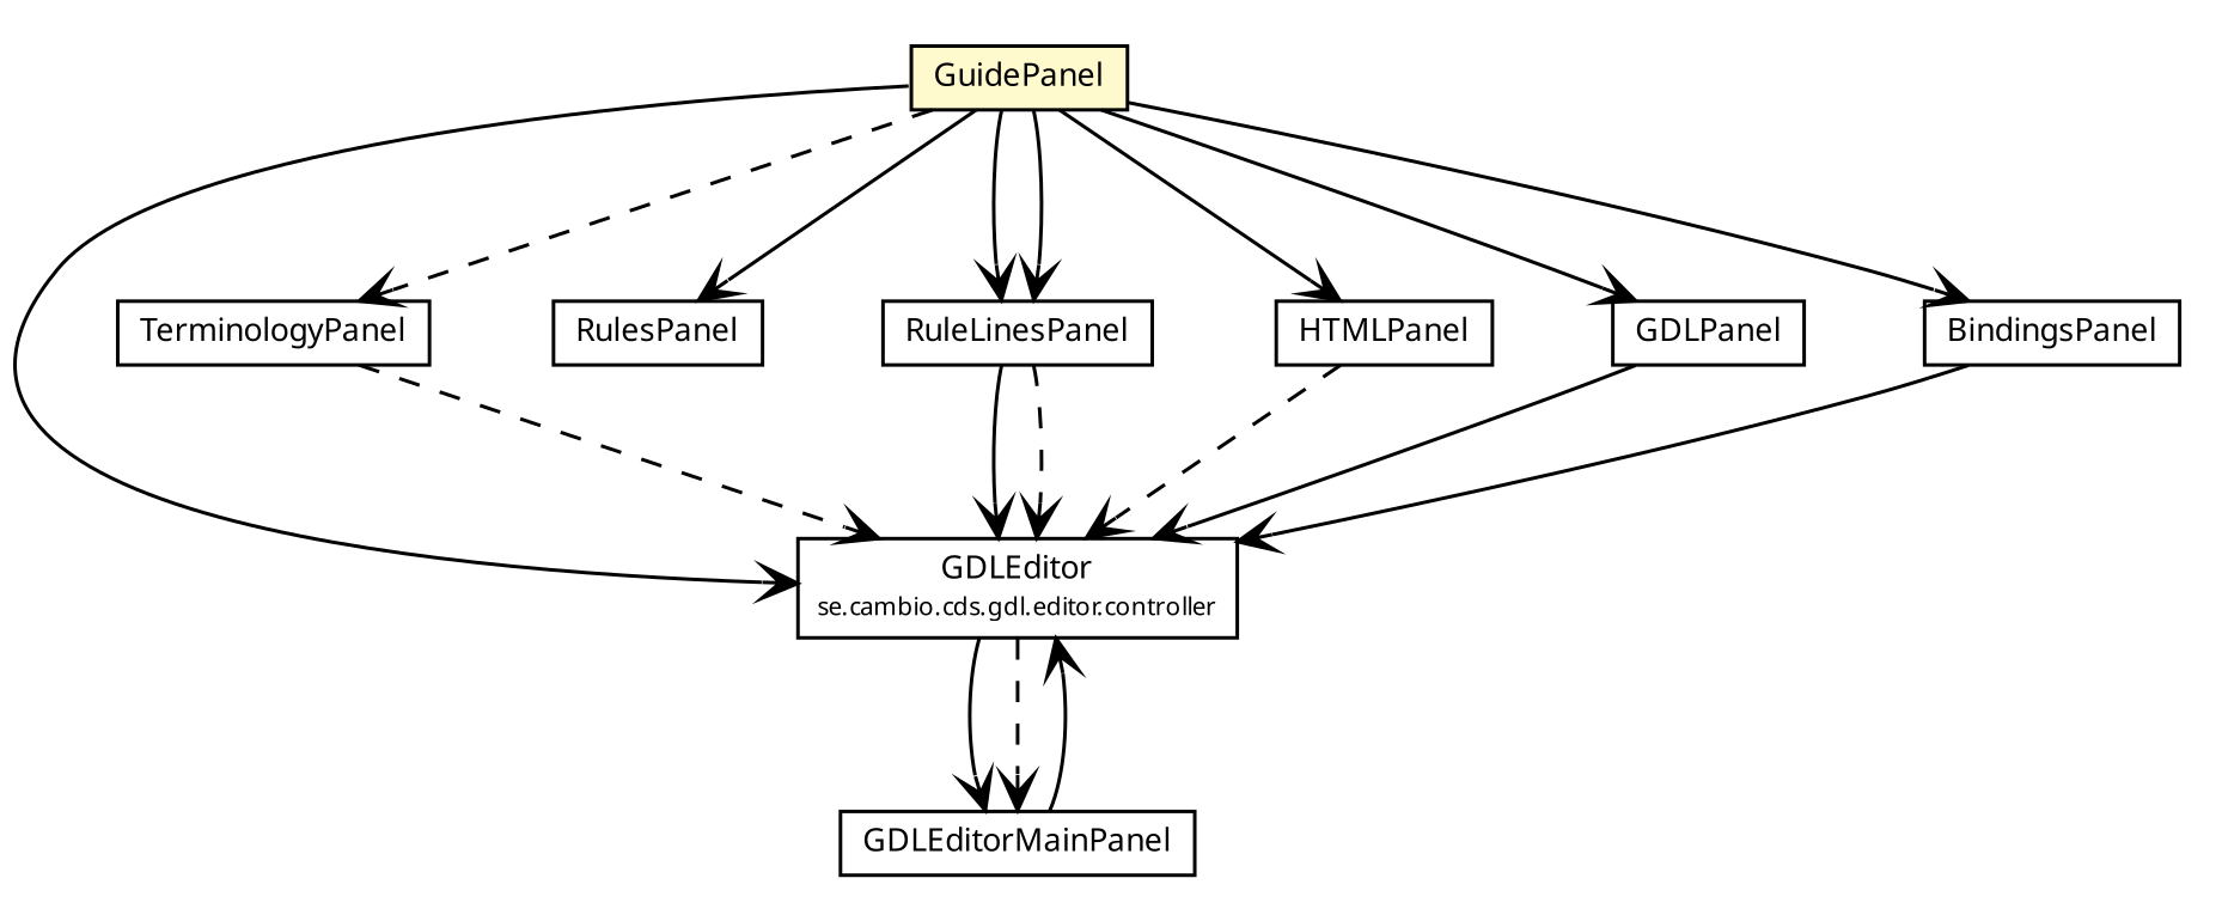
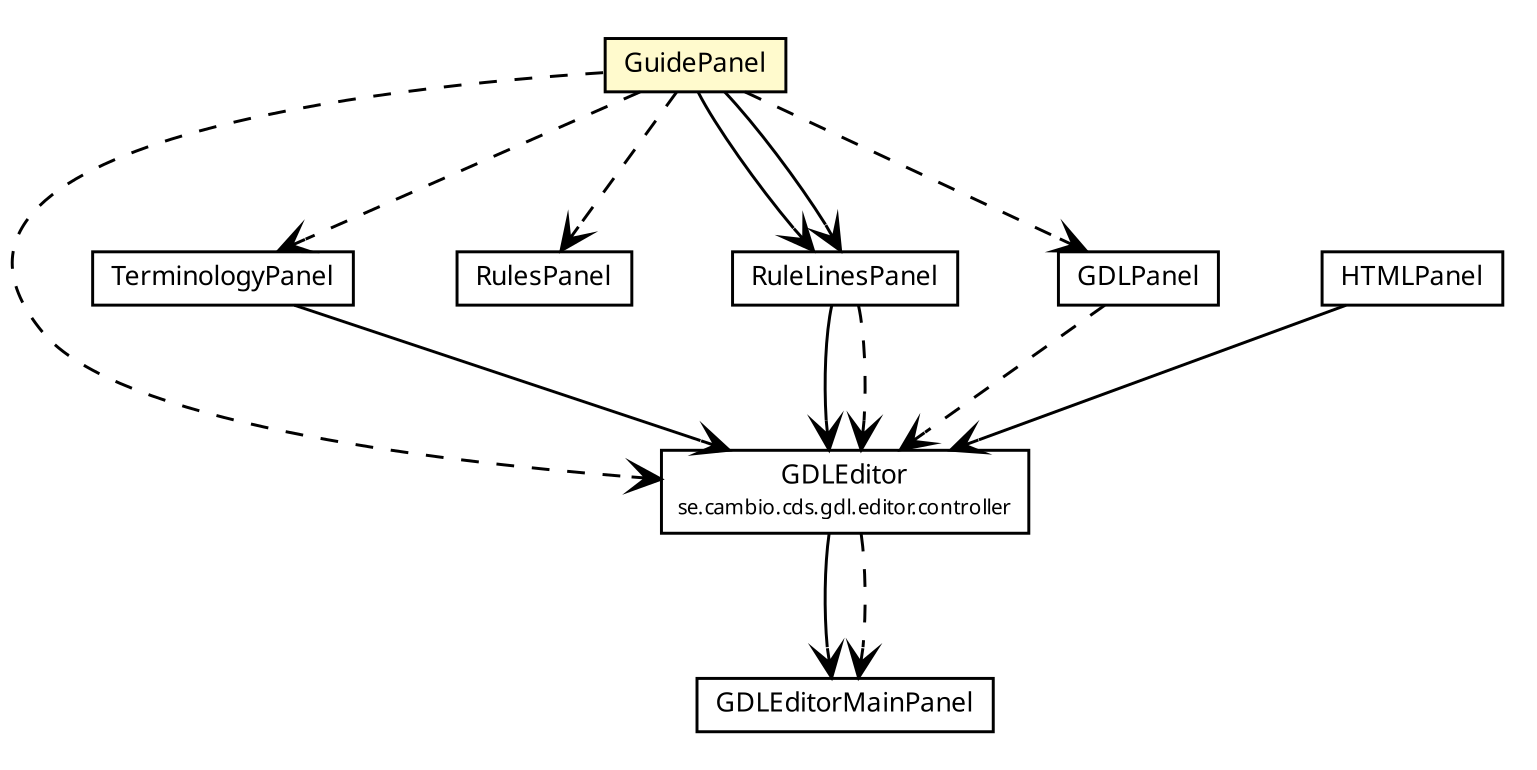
  digraph {
    nodesep=0.25
    ranksep=0.5
    node [fontcolor=black fontname="Trebuchet MS" fontsize=9.0 shape=plaintext]
    edge [arrowhead=open color=black fontcolor=black fontname="Trebuchet MS" fontsize=10.0 headport=p labelfontname="Trebuchet MS" labelfontsize=10 tailport=p]
    n1 [label=<<table title="se.cambio.cds.gdl.editor.controller.GDLEditor" border="0" cellborder="1" cellspacing="0" cellpadding="2" port="p" href="../../controller/GDLEditor.html"> 		<tr><td><table border="0" cellspacing="0" cellpadding="1"> <tr><td align="center" balign="center"><font face="Trebuchet MS"> GDLEditor </font></td></tr> <tr><td align="center" balign="center"><font face="Trebuchet MS" point-size="7.0"> se.cambio.cds.gdl.editor.controller </font></td></tr> 		</table></td></tr> 		</table>>]
    n2 [label=<<table title="se.cambio.cds.gdl.editor.view.panels.GDLEditorMainPanel" border="0" cellborder="1" cellspacing="0" cellpadding="2" port="p" href="./GDLEditorMainPanel.html"> 		<tr><td><table border="0" cellspacing="0" cellpadding="1"> <tr><td align="center" balign="center"><font face="Trebuchet MS"> GDLEditorMainPanel </font></td></tr> 		</table></td></tr> 		</table>>]
    n3 [label=<<table title="se.cambio.cds.gdl.editor.view.panels.TerminologyPanel" border="0" cellborder="1" cellspacing="0" cellpadding="2" port="p" href="./TerminologyPanel.html"> 		<tr><td><table border="0" cellspacing="0" cellpadding="1"> <tr><td align="center" balign="center"><font face="Trebuchet MS"> TerminologyPanel </font></td></tr> 		</table></td></tr> 		</table>>]
    n4 [label=<<table title="se.cambio.cds.gdl.editor.view.panels.RulesPanel" border="0" cellborder="1" cellspacing="0" cellpadding="2" port="p" href="./RulesPanel.html"> 		<tr><td><table border="0" cellspacing="0" cellpadding="1"> <tr><td align="center" balign="center"><font face="Trebuchet MS"> RulesPanel </font></td></tr> 		</table></td></tr> 		</table>>]
    n5 [label=<<table title="se.cambio.cds.gdl.editor.view.panels.RuleLinesPanel" border="0" cellborder="1" cellspacing="0" cellpadding="2" port="p" href="./RuleLinesPanel.html"> 		<tr><td><table border="0" cellspacing="0" cellpadding="1"> <tr><td align="center" balign="center"><font face="Trebuchet MS"> RuleLinesPanel </font></td></tr> 		</table></td></tr> 		</table>>]
    n6 [label=<<table title="se.cambio.cds.gdl.editor.view.panels.HTMLPanel" border="0" cellborder="1" cellspacing="0" cellpadding="2" port="p" href="./HTMLPanel.html"> 		<tr><td><table border="0" cellspacing="0" cellpadding="1"> <tr><td align="center" balign="center"><font face="Trebuchet MS"> HTMLPanel </font></td></tr> 		</table></td></tr> 		</table>>]
    n7 [label=<<table title="se.cambio.cds.gdl.editor.view.panels.GuidePanel" border="0" cellborder="1" cellspacing="0" cellpadding="2" port="p" bgcolor="lemonChiffon" href="./GuidePanel.html"> 		<tr><td><table border="0" cellspacing="0" cellpadding="1"> <tr><td align="center" balign="center"><font face="Trebuchet MS"> GuidePanel </font></td></tr> 		</table></td></tr> 		</table>>]
    n8 [label=<<table title="se.cambio.cds.gdl.editor.view.panels.GDLPanel" border="0" cellborder="1" cellspacing="0" cellpadding="2" port="p" href="./GDLPanel.html"> 		<tr><td><table border="0" cellspacing="0" cellpadding="1"> <tr><td align="center" balign="center"><font face="Trebuchet MS"> GDLPanel </font></td></tr> 		</table></td></tr> 		</table>>]
-   n9 [label=<<table title="se.cambio.cds.gdl.editor.view.panels.BindingsPanel" border="0" cellborder="1" cellspacing="0" cellpadding="2" port="p" href="./BindingsPanel.html"> 		<tr><td><table border="0" cellspacing="0" cellpadding="1"> <tr><td align="center" balign="center"><font face="Trebuchet MS"> BindingsPanel </font></td></tr> 		</table></td></tr> 		</table>>]
    n1 -> n2
    n1 -> n2 [style=dashed]
-   n2 -> n1
-   n3 -> n1 [style=dashed]
+   n3 -> n1
    n5 -> n1
    n5 -> n1 [style=dashed]
-   n6 -> n1 [style=dashed]
-   n7 -> n1
+   n6 -> n1
+   n7 -> n1 [style=dashed]
    n7 -> n3 [style=dashed]
-   n7 -> n4
+   n7 -> n4 [style=dashed]
    n7 -> n5
    n7 -> n5
-   n7 -> n6
-   n7 -> n8
-   n7 -> n9
-   n8 -> n1
-   n9 -> n1
+   n7 -> n8 [style=dashed]
+   n8 -> n1 [style=dashed]
  }
